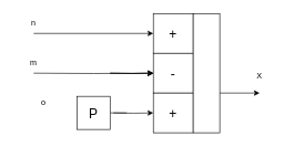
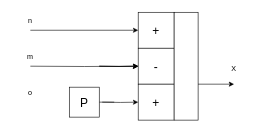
  <mxCell id="0" />
  <mxCell id="1" parent="0" />
  <mxCell id="2" value="&lt;font style=&quot;font-size: 20px;&quot;&gt;+&lt;/font&gt;" style="rounded=0;whiteSpace=wrap;html=1;" parent="1" vertex="1"><mxGeometry x="230" y="20" width="60" height="60" as="geometry" /></mxCell>
  <mxCell id="3" value="&lt;span style=&quot;font-size: 20px;&quot;&gt;-&lt;/span&gt;" style="rounded=0;whiteSpace=wrap;html=1;" parent="1" vertex="1"><mxGeometry x="230" y="80" width="60" height="60" as="geometry" /></mxCell>
  <mxCell id="4" value="&lt;span style=&quot;font-size: 20px;&quot;&gt;+&lt;/span&gt;" style="rounded=0;whiteSpace=wrap;html=1;" parent="1" vertex="1"><mxGeometry x="230" y="140" width="60" height="60" as="geometry" /></mxCell>
  <mxCell id="5" value="" style="rounded=0;whiteSpace=wrap;html=1;" parent="1" vertex="1"><mxGeometry x="290" y="20" width="40" height="180" as="geometry" /></mxCell>
  <mxCell id="6" style="edgeStyle=orthogonalEdgeStyle;rounded=0;orthogonalLoop=1;jettySize=auto;html=1;entryX=0;entryY=0.5;entryDx=0;entryDy=0;exitX=0.5;exitY=1;exitDx=0;exitDy=0;" parent="1" source="10" target="2" edge="1"><mxGeometry relative="1" as="geometry"><mxPoint x="170" y="50" as="sourcePoint" /><Array as="points"><mxPoint x="50" y="50" /></Array></mxGeometry></mxCell>
  <mxCell id="7" style="edgeStyle=orthogonalEdgeStyle;rounded=0;orthogonalLoop=1;jettySize=auto;html=1;" parent="1" target="3" edge="1"><mxGeometry relative="1" as="geometry"><mxPoint x="165" y="110" as="sourcePoint" /></mxGeometry></mxCell>
  <mxCell id="8" style="edgeStyle=orthogonalEdgeStyle;rounded=0;orthogonalLoop=1;jettySize=auto;html=1;" parent="1" target="4" edge="1"><mxGeometry relative="1" as="geometry"><mxPoint x="170" y="170" as="sourcePoint" /></mxGeometry></mxCell>
  <mxCell id="9" value="" style="endArrow=none;html=1;rounded=0;exitX=1;exitY=0.5;exitDx=0;exitDy=0;" parent="1" source="17" edge="1"><mxGeometry width="50" height="50" relative="1" as="geometry"><mxPoint x="30" y="169.5" as="sourcePoint" /><mxPoint x="190" y="170" as="targetPoint" /></mxGeometry></mxCell>
  <mxCell id="10" value="n" style="text;html=1;align=center;verticalAlign=middle;whiteSpace=wrap;rounded=0;" parent="1" vertex="1"><mxGeometry x="20" y="20" width="60" height="30" as="geometry" /></mxCell>
  <mxCell id="11" value="m" style="text;html=1;align=center;verticalAlign=middle;whiteSpace=wrap;rounded=0;" parent="1" vertex="1"><mxGeometry x="20" y="80" width="60" height="30" as="geometry" /></mxCell>
- <mxCell id="12" value="o" style="text;html=1;align=center;verticalAlign=middle;whiteSpace=wrap;rounded=0;" parent="1" vertex="1"><mxGeometry x="35" y="140" width="60" height="30" as="geometry" /></mxCell>
+ <mxCell id="12" value="o" style="text;html=1;align=center;verticalAlign=middle;whiteSpace=wrap;rounded=0;" parent="1" vertex="1"><mxGeometry x="20" y="140" width="60" height="30" as="geometry" /></mxCell>
  <mxCell id="13" style="edgeStyle=orthogonalEdgeStyle;rounded=0;orthogonalLoop=1;jettySize=auto;html=1;entryX=0;entryY=0.5;entryDx=0;entryDy=0;" parent="1" edge="1"><mxGeometry relative="1" as="geometry"><mxPoint x="330" y="140" as="sourcePoint" /><mxPoint x="390" y="140" as="targetPoint" /></mxGeometry></mxCell>
  <mxCell id="14" value="X" style="text;html=1;align=center;verticalAlign=middle;whiteSpace=wrap;rounded=0;" parent="1" vertex="1"><mxGeometry x="360" y="100" width="60" height="30" as="geometry" /></mxCell>
  <mxCell id="15" value="" style="edgeStyle=orthogonalEdgeStyle;rounded=0;orthogonalLoop=1;jettySize=auto;html=1;entryX=0;entryY=0.5;entryDx=0;entryDy=0;" parent="1" target="3" edge="1"><mxGeometry relative="1" as="geometry"><mxPoint x="165" y="110" as="sourcePoint" /><mxPoint x="230" y="110" as="targetPoint" /></mxGeometry></mxCell>
  <mxCell id="16" value="" style="edgeStyle=orthogonalEdgeStyle;rounded=0;orthogonalLoop=1;jettySize=auto;html=1;entryX=0;entryY=0.5;entryDx=0;entryDy=0;" parent="1" target="3" edge="1"><mxGeometry relative="1" as="geometry"><mxPoint x="50" y="110" as="sourcePoint" /><mxPoint x="120" y="110" as="targetPoint" /></mxGeometry></mxCell>
  <mxCell id="17" value="&lt;span style=&quot;font-size: 20px;&quot;&gt;P&lt;/span&gt;" style="rounded=0;whiteSpace=wrap;html=1;" parent="1" vertex="1"><mxGeometry x="115" y="145" width="50" height="50" as="geometry" /></mxCell>
